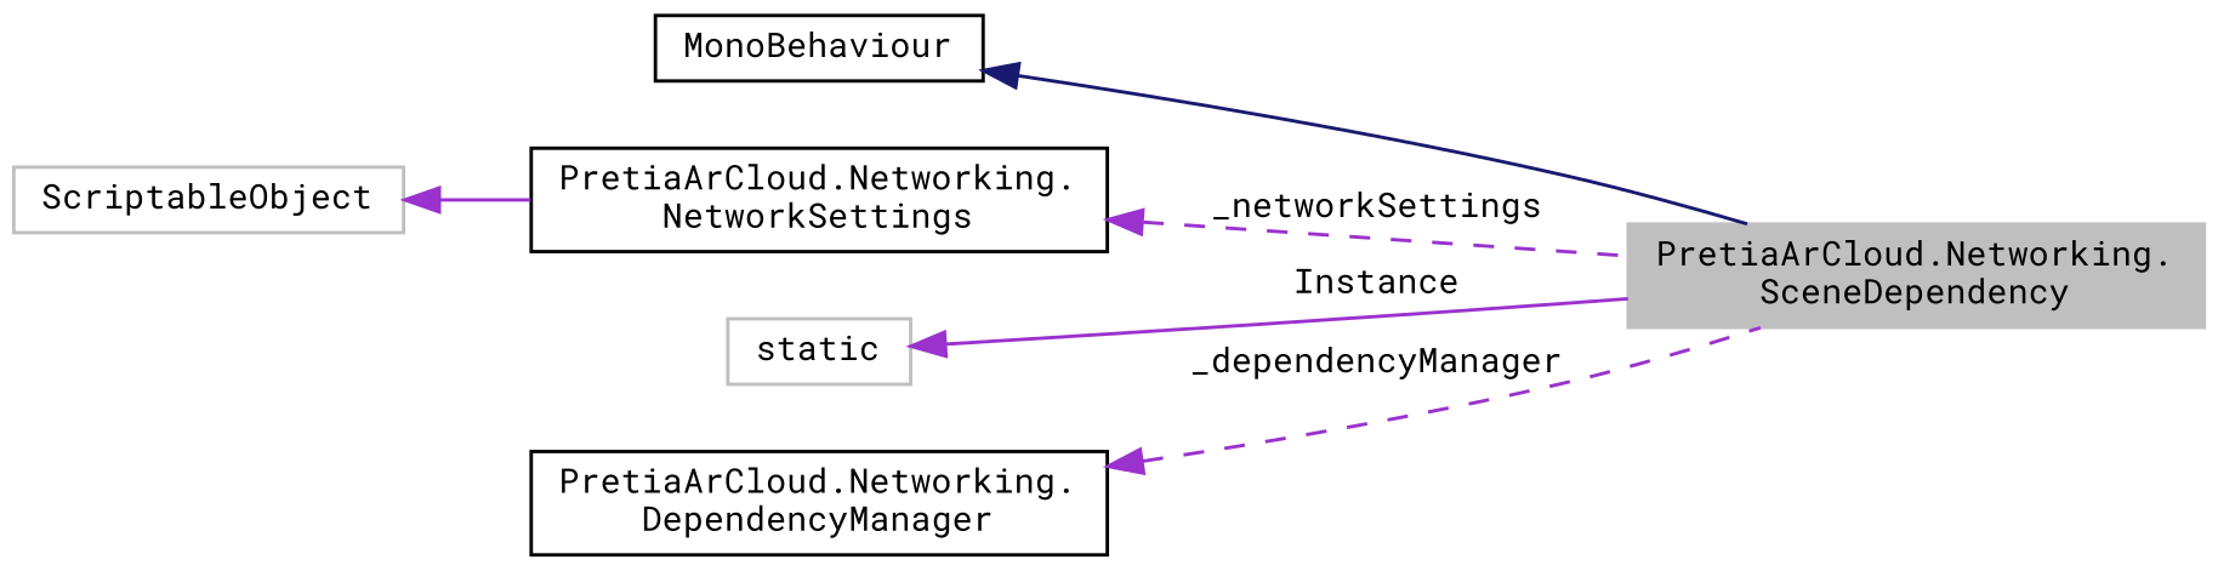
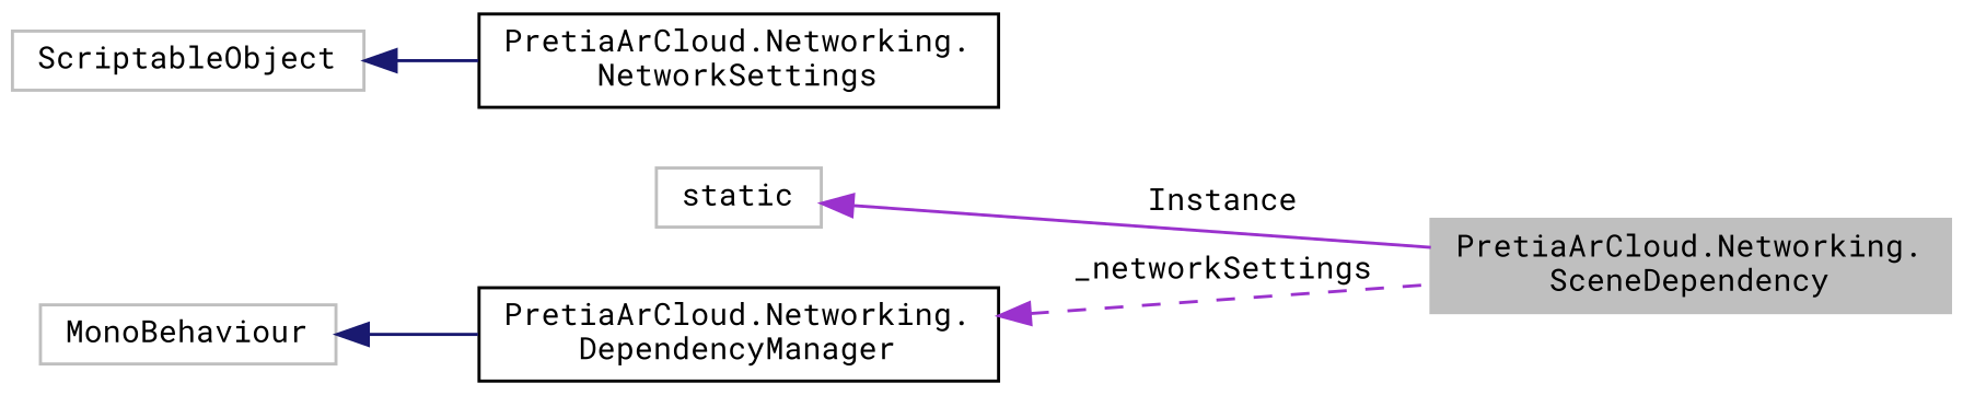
  digraph {
    fontname="Roboto Mono"
    rankdir=LR
    node [color=grey75 fillcolor=white fontname="Roboto Mono" fontsize=10 shape=record style=filled]
    edge [color=darkorchid3 dir=back fontname="Roboto Mono" fontsize=10 labelfontname=Helvetica labelfontsize=10 style=solid]
    n1 [fillcolor=grey75 fontcolor=black height=0.2 label="PretiaArCloud.Networking.\lSceneDependency" width=0.4]
-   n2 [color=black height=0.2 label=MonoBehaviour width=0.4]
+   n2 [height=0.2 label=MonoBehaviour width=0.4]
    n3 [color=black height=0.2 label="PretiaArCloud.Networking.\lNetworkSettings" width=0.4]
    n4 [height=0.2 label=ScriptableObject width=0.4]
    n5 [height=0.2 label=static width=0.4]
    n6 [color=black height=0.2 label="PretiaArCloud.Networking.\lDependencyManager" width=0.4]
-   n2 -> n1 [color=midnightblue]
-   n3 -> n1 [label=" _networkSettings" style=dashed]
-   n4 -> n3
+   n2 -> n6 [color=midnightblue]
+   n4 -> n3 [color=midnightblue]
    n5 -> n1 [label=" Instance"]
-   n6 -> n1 [label=" _dependencyManager" style=dashed]
+   n6 -> n1 [label=" _networkSettings" style=dashed]
  }
